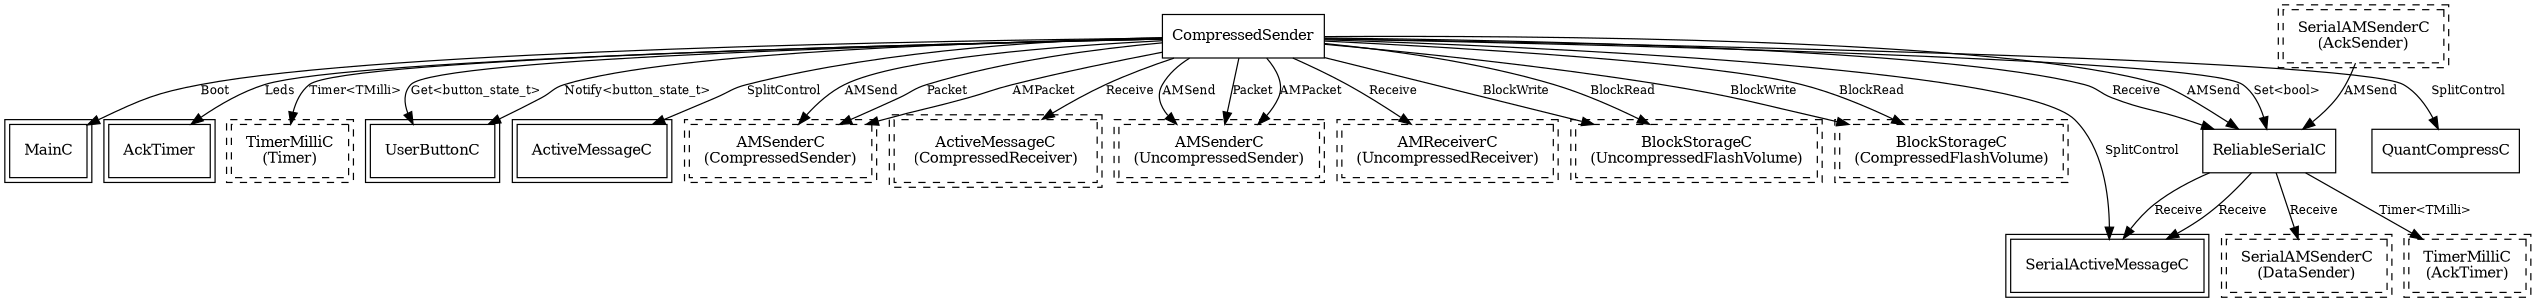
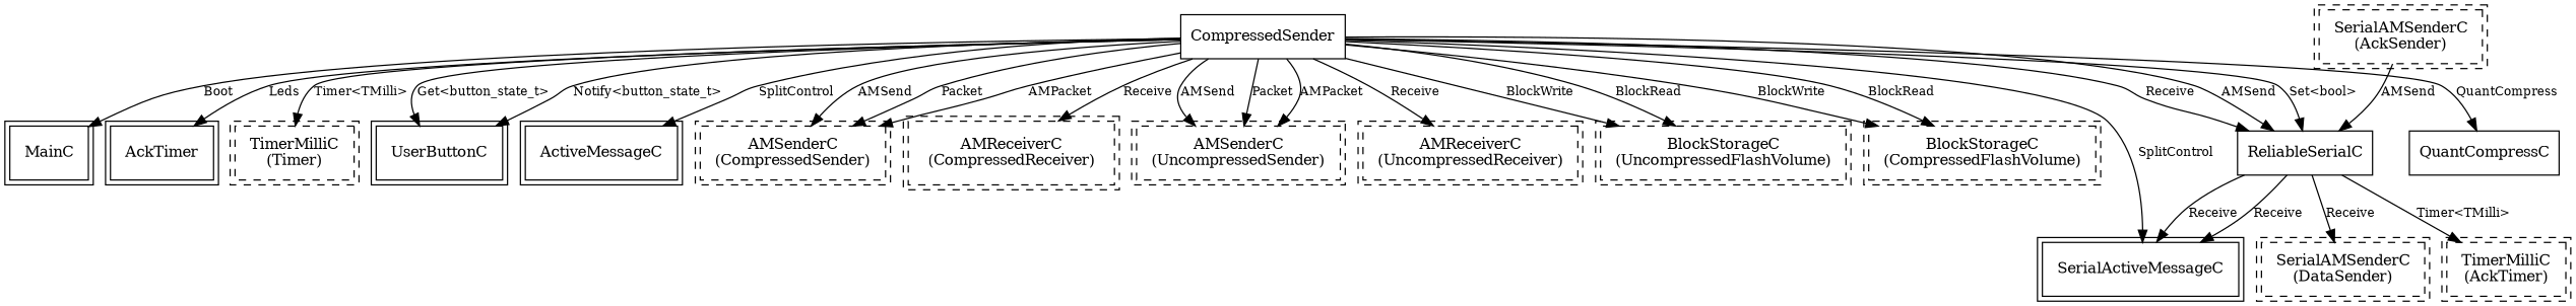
  digraph {
    node [fontsize=12 shape=box peripheries=2 style=dashed]
    edge [fontsize=10]
    n1 [label=CompressedSender peripheries="" style=""]
    MainC [style=""]
    n3 [label=AckTimer style=""]
    n4 [label="TimerMilliC\n(Timer)"]
    UserButtonC [style=""]
    ActiveMessageC [style=""]
    n7 [label="AMSenderC\n(CompressedSender)"]
-   n8 [label="ActiveMessageC\n(CompressedReceiver)"]
+   n8 [label="AMReceiverC\n(CompressedReceiver)"]
    n9 [label="AMSenderC\n(UncompressedSender)"]
    n10 [label="AMReceiverC\n(UncompressedReceiver)"]
    n11 [label="BlockStorageC\n(UncompressedFlashVolume)"]
    n12 [label="BlockStorageC\n(CompressedFlashVolume)"]
    SerialActiveMessageC [style=""]
    ReliableSerialC [peripheries="" style=""]
    QuantCompressC [peripheries="" style=""]
    n16 [label="SerialAMSenderC\n(DataSender)"]
    n17 [label="TimerMilliC\n(AckTimer)"]
    n18 [label="SerialAMSenderC\n(AckSender)"]
    n1 -> MainC [label=Boot]
    n1 -> n3 [label=Leds]
    n1 -> n4 [label="Timer<TMilli>"]
    n1 -> UserButtonC [label="Get<button_state_t>"]
    n1 -> UserButtonC [label="Notify<button_state_t>"]
    n1 -> ActiveMessageC [label=SplitControl]
    n1 -> n7 [label=AMSend]
    n1 -> n7 [label=Packet]
    n1 -> n7 [label=AMPacket]
    n1 -> n8 [label=Receive]
    n1 -> n9 [label=AMSend]
    n1 -> n9 [label=Packet]
    n1 -> n9 [label=AMPacket]
    n1 -> n10 [label=Receive]
    n1 -> n11 [label=BlockWrite]
    n1 -> n11 [label=BlockRead]
    n1 -> n12 [label=BlockWrite]
    n1 -> n12 [label=BlockRead]
    n1 -> SerialActiveMessageC [label=SplitControl]
    n1 -> ReliableSerialC [label=Receive]
    n1 -> ReliableSerialC [label=AMSend]
    n1 -> ReliableSerialC [label="Set<bool>"]
-   n1 -> QuantCompressC [label=SplitControl]
+   n1 -> QuantCompressC [label=QuantCompress]
    ReliableSerialC -> SerialActiveMessageC [label=Receive]
    ReliableSerialC -> SerialActiveMessageC [label=Receive]
    ReliableSerialC -> n16 [label=Receive]
    ReliableSerialC -> n17 [label="Timer<TMilli>"]
    n18 -> ReliableSerialC [label=AMSend]
  }
